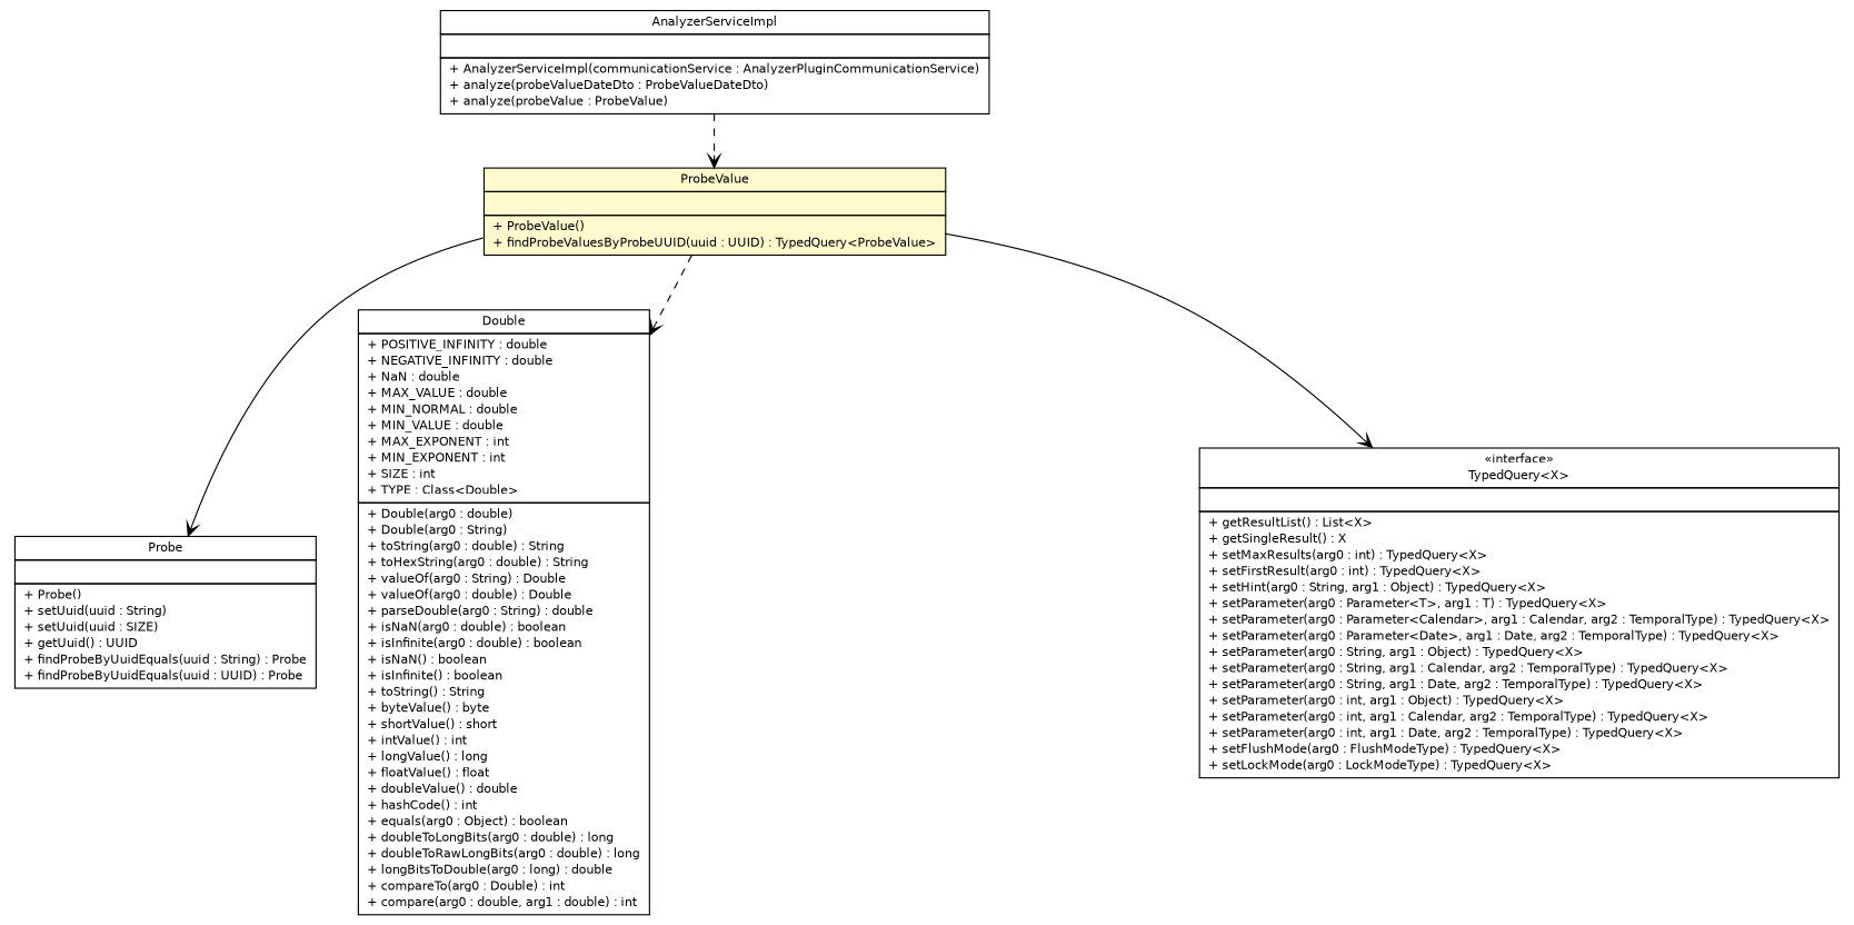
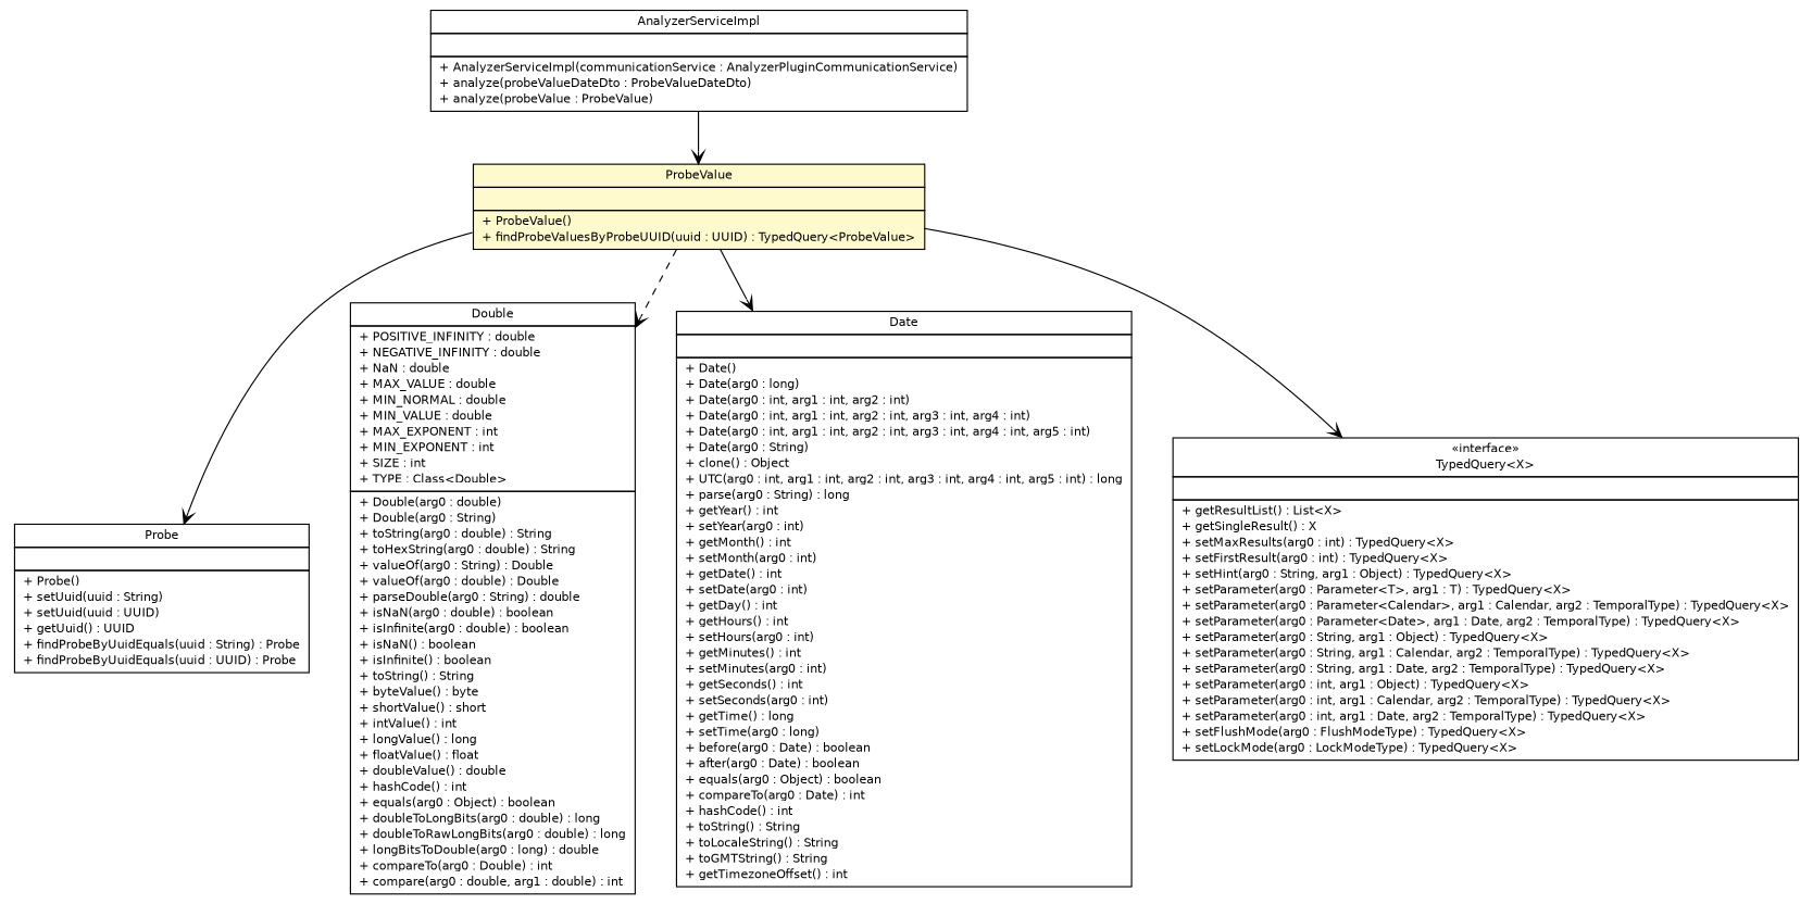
  digraph {
    nodesep=0.25
    ranksep=0.5
    node [fontcolor=black fontname=Helvetica fontsize=10.0 shape=plaintext]
    edge [arrowhead=open color=black fontcolor=black fontname=Helvetica fontsize=10.0 headport=p labelfontname=Helvetica labelfontsize=10 tailport=p]
    n1 [label=<<table title="net.sereneproject.collector.domain.ProbeValue" border="0" cellborder="1" cellspacing="0" cellpadding="2" port="p" bgcolor="lemonChiffon" href="./ProbeValue.html"> 		<tr><td><table border="0" cellspacing="0" cellpadding="1"> <tr><td align="center" balign="center"> ProbeValue </td></tr> 		</table></td></tr> 		<tr><td><table border="0" cellspacing="0" cellpadding="1"> <tr><td align="left" balign="left">  </td></tr> 		</table></td></tr> 		<tr><td><table border="0" cellspacing="0" cellpadding="1"> <tr><td align="left" balign="left"> + ProbeValue() </td></tr> <tr><td align="left" balign="left"> + findProbeValuesByProbeUUID(uuid : UUID) : TypedQuery&lt;ProbeValue&gt; </td></tr> 		</table></td></tr> 		</table>>]
-   n2 [label=<<table title="net.sereneproject.collector.domain.Probe" border="0" cellborder="1" cellspacing="0" cellpadding="2" port="p" href="./Probe.html"> 		<tr><td><table border="0" cellspacing="0" cellpadding="1"> <tr><td align="center" balign="center"> Probe </td></tr> 		</table></td></tr> 		<tr><td><table border="0" cellspacing="0" cellpadding="1"> <tr><td align="left" balign="left">  </td></tr> 		</table></td></tr> 		<tr><td><table border="0" cellspacing="0" cellpadding="1"> <tr><td align="left" balign="left"> + Probe() </td></tr> <tr><td align="left" balign="left"> + setUuid(uuid : String) </td></tr> <tr><td align="left" balign="left"> + setUuid(uuid : SIZE) </td></tr> <tr><td align="left" balign="left"> + getUuid() : UUID </td></tr> <tr><td align="left" balign="left"> + findProbeByUuidEquals(uuid : String) : Probe </td></tr> <tr><td align="left" balign="left"> + findProbeByUuidEquals(uuid : UUID) : Probe </td></tr> 		</table></td></tr> 		</table>>]
+   n2 [label=<<table title="net.sereneproject.collector.domain.Probe" border="0" cellborder="1" cellspacing="0" cellpadding="2" port="p" href="./Probe.html"> 		<tr><td><table border="0" cellspacing="0" cellpadding="1"> <tr><td align="center" balign="center"> Probe </td></tr> 		</table></td></tr> 		<tr><td><table border="0" cellspacing="0" cellpadding="1"> <tr><td align="left" balign="left">  </td></tr> 		</table></td></tr> 		<tr><td><table border="0" cellspacing="0" cellpadding="1"> <tr><td align="left" balign="left"> + Probe() </td></tr> <tr><td align="left" balign="left"> + setUuid(uuid : String) </td></tr> <tr><td align="left" balign="left"> + setUuid(uuid : UUID) </td></tr> <tr><td align="left" balign="left"> + getUuid() : UUID </td></tr> <tr><td align="left" balign="left"> + findProbeByUuidEquals(uuid : String) : Probe </td></tr> <tr><td align="left" balign="left"> + findProbeByUuidEquals(uuid : UUID) : Probe </td></tr> 		</table></td></tr> 		</table>>]
    n3 [label=<<table title="java.lang.Double" border="0" cellborder="1" cellspacing="0" cellpadding="2" port="p" href="http://java.sun.com/j2se/1.4.2/docs/api/java/lang/Double.html"> 		<tr><td><table border="0" cellspacing="0" cellpadding="1"> <tr><td align="center" balign="center"> Double </td></tr> 		</table></td></tr> 		<tr><td><table border="0" cellspacing="0" cellpadding="1"> <tr><td align="left" balign="left"> + POSITIVE_INFINITY : double </td></tr> <tr><td align="left" balign="left"> + NEGATIVE_INFINITY : double </td></tr> <tr><td align="left" balign="left"> + NaN : double </td></tr> <tr><td align="left" balign="left"> + MAX_VALUE : double </td></tr> <tr><td align="left" balign="left"> + MIN_NORMAL : double </td></tr> <tr><td align="left" balign="left"> + MIN_VALUE : double </td></tr> <tr><td align="left" balign="left"> + MAX_EXPONENT : int </td></tr> <tr><td align="left" balign="left"> + MIN_EXPONENT : int </td></tr> <tr><td align="left" balign="left"> + SIZE : int </td></tr> <tr><td align="left" balign="left"> + TYPE : Class&lt;Double&gt; </td></tr> 		</table></td></tr> 		<tr><td><table border="0" cellspacing="0" cellpadding="1"> <tr><td align="left" balign="left"> + Double(arg0 : double) </td></tr> <tr><td align="left" balign="left"> + Double(arg0 : String) </td></tr> <tr><td align="left" balign="left"> + toString(arg0 : double) : String </td></tr> <tr><td align="left" balign="left"> + toHexString(arg0 : double) : String </td></tr> <tr><td align="left" balign="left"> + valueOf(arg0 : String) : Double </td></tr> <tr><td align="left" balign="left"> + valueOf(arg0 : double) : Double </td></tr> <tr><td align="left" balign="left"> + parseDouble(arg0 : String) : double </td></tr> <tr><td align="left" balign="left"> + isNaN(arg0 : double) : boolean </td></tr> <tr><td align="left" balign="left"> + isInfinite(arg0 : double) : boolean </td></tr> <tr><td align="left" balign="left"> + isNaN() : boolean </td></tr> <tr><td align="left" balign="left"> + isInfinite() : boolean </td></tr> <tr><td align="left" balign="left"> + toString() : String </td></tr> <tr><td align="left" balign="left"> + byteValue() : byte </td></tr> <tr><td align="left" balign="left"> + shortValue() : short </td></tr> <tr><td align="left" balign="left"> + intValue() : int </td></tr> <tr><td align="left" balign="left"> + longValue() : long </td></tr> <tr><td align="left" balign="left"> + floatValue() : float </td></tr> <tr><td align="left" balign="left"> + doubleValue() : double </td></tr> <tr><td align="left" balign="left"> + hashCode() : int </td></tr> <tr><td align="left" balign="left"> + equals(arg0 : Object) : boolean </td></tr> <tr><td align="left" balign="left"> + doubleToLongBits(arg0 : double) : long </td></tr> <tr><td align="left" balign="left"> + doubleToRawLongBits(arg0 : double) : long </td></tr> <tr><td align="left" balign="left"> + longBitsToDouble(arg0 : long) : double </td></tr> <tr><td align="left" balign="left"> + compareTo(arg0 : Double) : int </td></tr> <tr><td align="left" balign="left"> + compare(arg0 : double, arg1 : double) : int </td></tr> 		</table></td></tr> 		</table>>]
+   n4 [label=<<table title="java.util.Date" border="0" cellborder="1" cellspacing="0" cellpadding="2" port="p" href="http://java.sun.com/j2se/1.4.2/docs/api/java/util/Date.html"> 		<tr><td><table border="0" cellspacing="0" cellpadding="1"> <tr><td align="center" balign="center"> Date </td></tr> 		</table></td></tr> 		<tr><td><table border="0" cellspacing="0" cellpadding="1"> <tr><td align="left" balign="left">  </td></tr> 		</table></td></tr> 		<tr><td><table border="0" cellspacing="0" cellpadding="1"> <tr><td align="left" balign="left"> + Date() </td></tr> <tr><td align="left" balign="left"> + Date(arg0 : long) </td></tr> <tr><td align="left" balign="left"> + Date(arg0 : int, arg1 : int, arg2 : int) </td></tr> <tr><td align="left" balign="left"> + Date(arg0 : int, arg1 : int, arg2 : int, arg3 : int, arg4 : int) </td></tr> <tr><td align="left" balign="left"> + Date(arg0 : int, arg1 : int, arg2 : int, arg3 : int, arg4 : int, arg5 : int) </td></tr> <tr><td align="left" balign="left"> + Date(arg0 : String) </td></tr> <tr><td align="left" balign="left"> + clone() : Object </td></tr> <tr><td align="left" balign="left"> + UTC(arg0 : int, arg1 : int, arg2 : int, arg3 : int, arg4 : int, arg5 : int) : long </td></tr> <tr><td align="left" balign="left"> + parse(arg0 : String) : long </td></tr> <tr><td align="left" balign="left"> + getYear() : int </td></tr> <tr><td align="left" balign="left"> + setYear(arg0 : int) </td></tr> <tr><td align="left" balign="left"> + getMonth() : int </td></tr> <tr><td align="left" balign="left"> + setMonth(arg0 : int) </td></tr> <tr><td align="left" balign="left"> + getDate() : int </td></tr> <tr><td align="left" balign="left"> + setDate(arg0 : int) </td></tr> <tr><td align="left" balign="left"> + getDay() : int </td></tr> <tr><td align="left" balign="left"> + getHours() : int </td></tr> <tr><td align="left" balign="left"> + setHours(arg0 : int) </td></tr> <tr><td align="left" balign="left"> + getMinutes() : int </td></tr> <tr><td align="left" balign="left"> + setMinutes(arg0 : int) </td></tr> <tr><td align="left" balign="left"> + getSeconds() : int </td></tr> <tr><td align="left" balign="left"> + setSeconds(arg0 : int) </td></tr> <tr><td align="left" balign="left"> + getTime() : long </td></tr> <tr><td align="left" balign="left"> + setTime(arg0 : long) </td></tr> <tr><td align="left" balign="left"> + before(arg0 : Date) : boolean </td></tr> <tr><td align="left" balign="left"> + after(arg0 : Date) : boolean </td></tr> <tr><td align="left" balign="left"> + equals(arg0 : Object) : boolean </td></tr> <tr><td align="left" balign="left"> + compareTo(arg0 : Date) : int </td></tr> <tr><td align="left" balign="left"> + hashCode() : int </td></tr> <tr><td align="left" balign="left"> + toString() : String </td></tr> <tr><td align="left" balign="left"> + toLocaleString() : String </td></tr> <tr><td align="left" balign="left"> + toGMTString() : String </td></tr> <tr><td align="left" balign="left"> + getTimezoneOffset() : int </td></tr> 		</table></td></tr> 		</table>>]
    n5 [label=<<table title="javax.persistence.TypedQuery" border="0" cellborder="1" cellspacing="0" cellpadding="2" port="p" href="http://java.sun.com/j2se/1.4.2/docs/api/javax/persistence/TypedQuery.html"> 		<tr><td><table border="0" cellspacing="0" cellpadding="1"> <tr><td align="center" balign="center"> &#171;interface&#187; </td></tr> <tr><td align="center" balign="center"> TypedQuery&lt;X&gt; </td></tr> 		</table></td></tr> 		<tr><td><table border="0" cellspacing="0" cellpadding="1"> <tr><td align="left" balign="left">  </td></tr> 		</table></td></tr> 		<tr><td><table border="0" cellspacing="0" cellpadding="1"> <tr><td align="left" balign="left"> + getResultList() : List&lt;X&gt; </td></tr> <tr><td align="left" balign="left"> + getSingleResult() : X </td></tr> <tr><td align="left" balign="left"> + setMaxResults(arg0 : int) : TypedQuery&lt;X&gt; </td></tr> <tr><td align="left" balign="left"> + setFirstResult(arg0 : int) : TypedQuery&lt;X&gt; </td></tr> <tr><td align="left" balign="left"> + setHint(arg0 : String, arg1 : Object) : TypedQuery&lt;X&gt; </td></tr> <tr><td align="left" balign="left"> + setParameter(arg0 : Parameter&lt;T&gt;, arg1 : T) : TypedQuery&lt;X&gt; </td></tr> <tr><td align="left" balign="left"> + setParameter(arg0 : Parameter&lt;Calendar&gt;, arg1 : Calendar, arg2 : TemporalType) : TypedQuery&lt;X&gt; </td></tr> <tr><td align="left" balign="left"> + setParameter(arg0 : Parameter&lt;Date&gt;, arg1 : Date, arg2 : TemporalType) : TypedQuery&lt;X&gt; </td></tr> <tr><td align="left" balign="left"> + setParameter(arg0 : String, arg1 : Object) : TypedQuery&lt;X&gt; </td></tr> <tr><td align="left" balign="left"> + setParameter(arg0 : String, arg1 : Calendar, arg2 : TemporalType) : TypedQuery&lt;X&gt; </td></tr> <tr><td align="left" balign="left"> + setParameter(arg0 : String, arg1 : Date, arg2 : TemporalType) : TypedQuery&lt;X&gt; </td></tr> <tr><td align="left" balign="left"> + setParameter(arg0 : int, arg1 : Object) : TypedQuery&lt;X&gt; </td></tr> <tr><td align="left" balign="left"> + setParameter(arg0 : int, arg1 : Calendar, arg2 : TemporalType) : TypedQuery&lt;X&gt; </td></tr> <tr><td align="left" balign="left"> + setParameter(arg0 : int, arg1 : Date, arg2 : TemporalType) : TypedQuery&lt;X&gt; </td></tr> <tr><td align="left" balign="left"> + setFlushMode(arg0 : FlushModeType) : TypedQuery&lt;X&gt; </td></tr> <tr><td align="left" balign="left"> + setLockMode(arg0 : LockModeType) : TypedQuery&lt;X&gt; </td></tr> 		</table></td></tr> 		</table>>]
    n6 [label=<<table title="net.sereneproject.collector.service.impl.AnalyzerServiceImpl" border="0" cellborder="1" cellspacing="0" cellpadding="2" port="p" href="../service/impl/AnalyzerServiceImpl.html"> 		<tr><td><table border="0" cellspacing="0" cellpadding="1"> <tr><td align="center" balign="center"> AnalyzerServiceImpl </td></tr> 		</table></td></tr> 		<tr><td><table border="0" cellspacing="0" cellpadding="1"> <tr><td align="left" balign="left">  </td></tr> 		</table></td></tr> 		<tr><td><table border="0" cellspacing="0" cellpadding="1"> <tr><td align="left" balign="left"> + AnalyzerServiceImpl(communicationService : AnalyzerPluginCommunicationService) </td></tr> <tr><td align="left" balign="left"> + analyze(probeValueDateDto : ProbeValueDateDto) </td></tr> <tr><td align="left" balign="left"> + analyze(probeValue : ProbeValue) </td></tr> 		</table></td></tr> 		</table>>]
    n1 -> n2
    n1 -> n3 [style=dashed]
+   n1 -> n4
    n1 -> n5 [style=solid]
-   n6 -> n1 [style=dashed]
+   n6 -> n1 [style=solid]
  }
